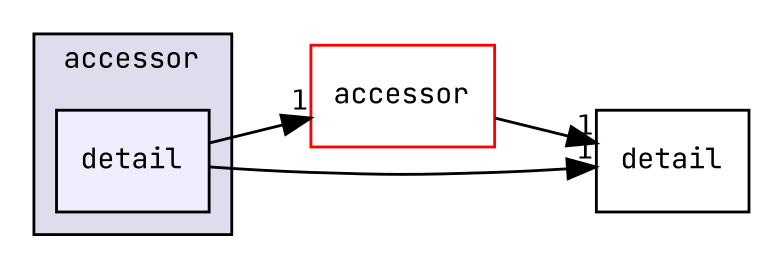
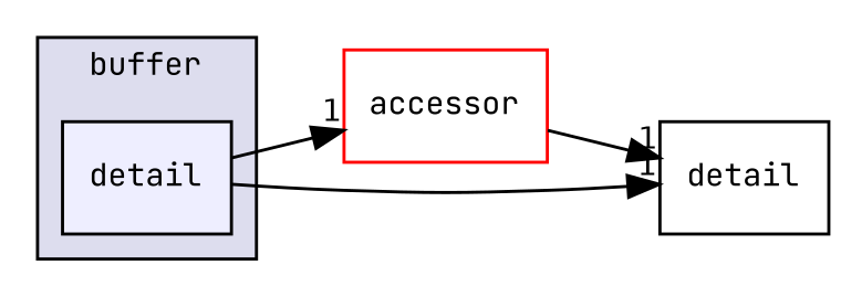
  digraph {
    compound=true
    rankdir=LR
    fontname="JetBrains Mono"
    node [fontname="JetBrains Mono" fontsize=10 shape=box]
    edge [headlabel=1 labeldistance=1.5 labelfontname=Helvetica labelfontsize=10 fontname="JetBrains Mono"]
    n1 [fillcolor="#eeeeff" label=detail pencolor=black style=filled]
    n2 [color=red label=accessor]
    n3 [label=detail]
    subgraph cluster_1 {
      bgcolor="#ddddee"
      fontsize=10
-     label=accessor
+     label=buffer
      pencolor=black
      n1
    }
    n1 -> n2
    n1 -> n3
    n2 -> n3
  }
